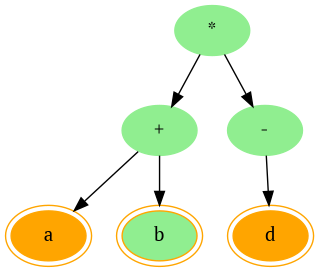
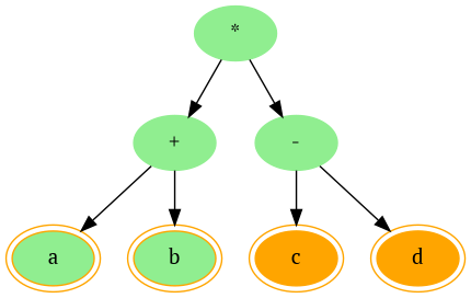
  digraph {
    fontname="PT Serif"
    node [color=orange fontname="PT Serif" style=filled peripheries=2]
    edge [fontname="PT Serif"]
    n1 [color=lightgreen label="*" peripheries=""]
    n2 [color=lightgreen label="+" peripheries=""]
    n3 [color=lightgreen label="-" peripheries=""]
-   n4 [label=a]
+   n4 [label=a fillcolor=lightgreen]
    n5 [fillcolor=lightgreen label=b]
+   n6 [label=c]
    n7 [label=d]
    n1 -> n2
    n1 -> n3
    n2 -> n4
    n2 -> n5
+   n3 -> n6
    n3 -> n7
  }
